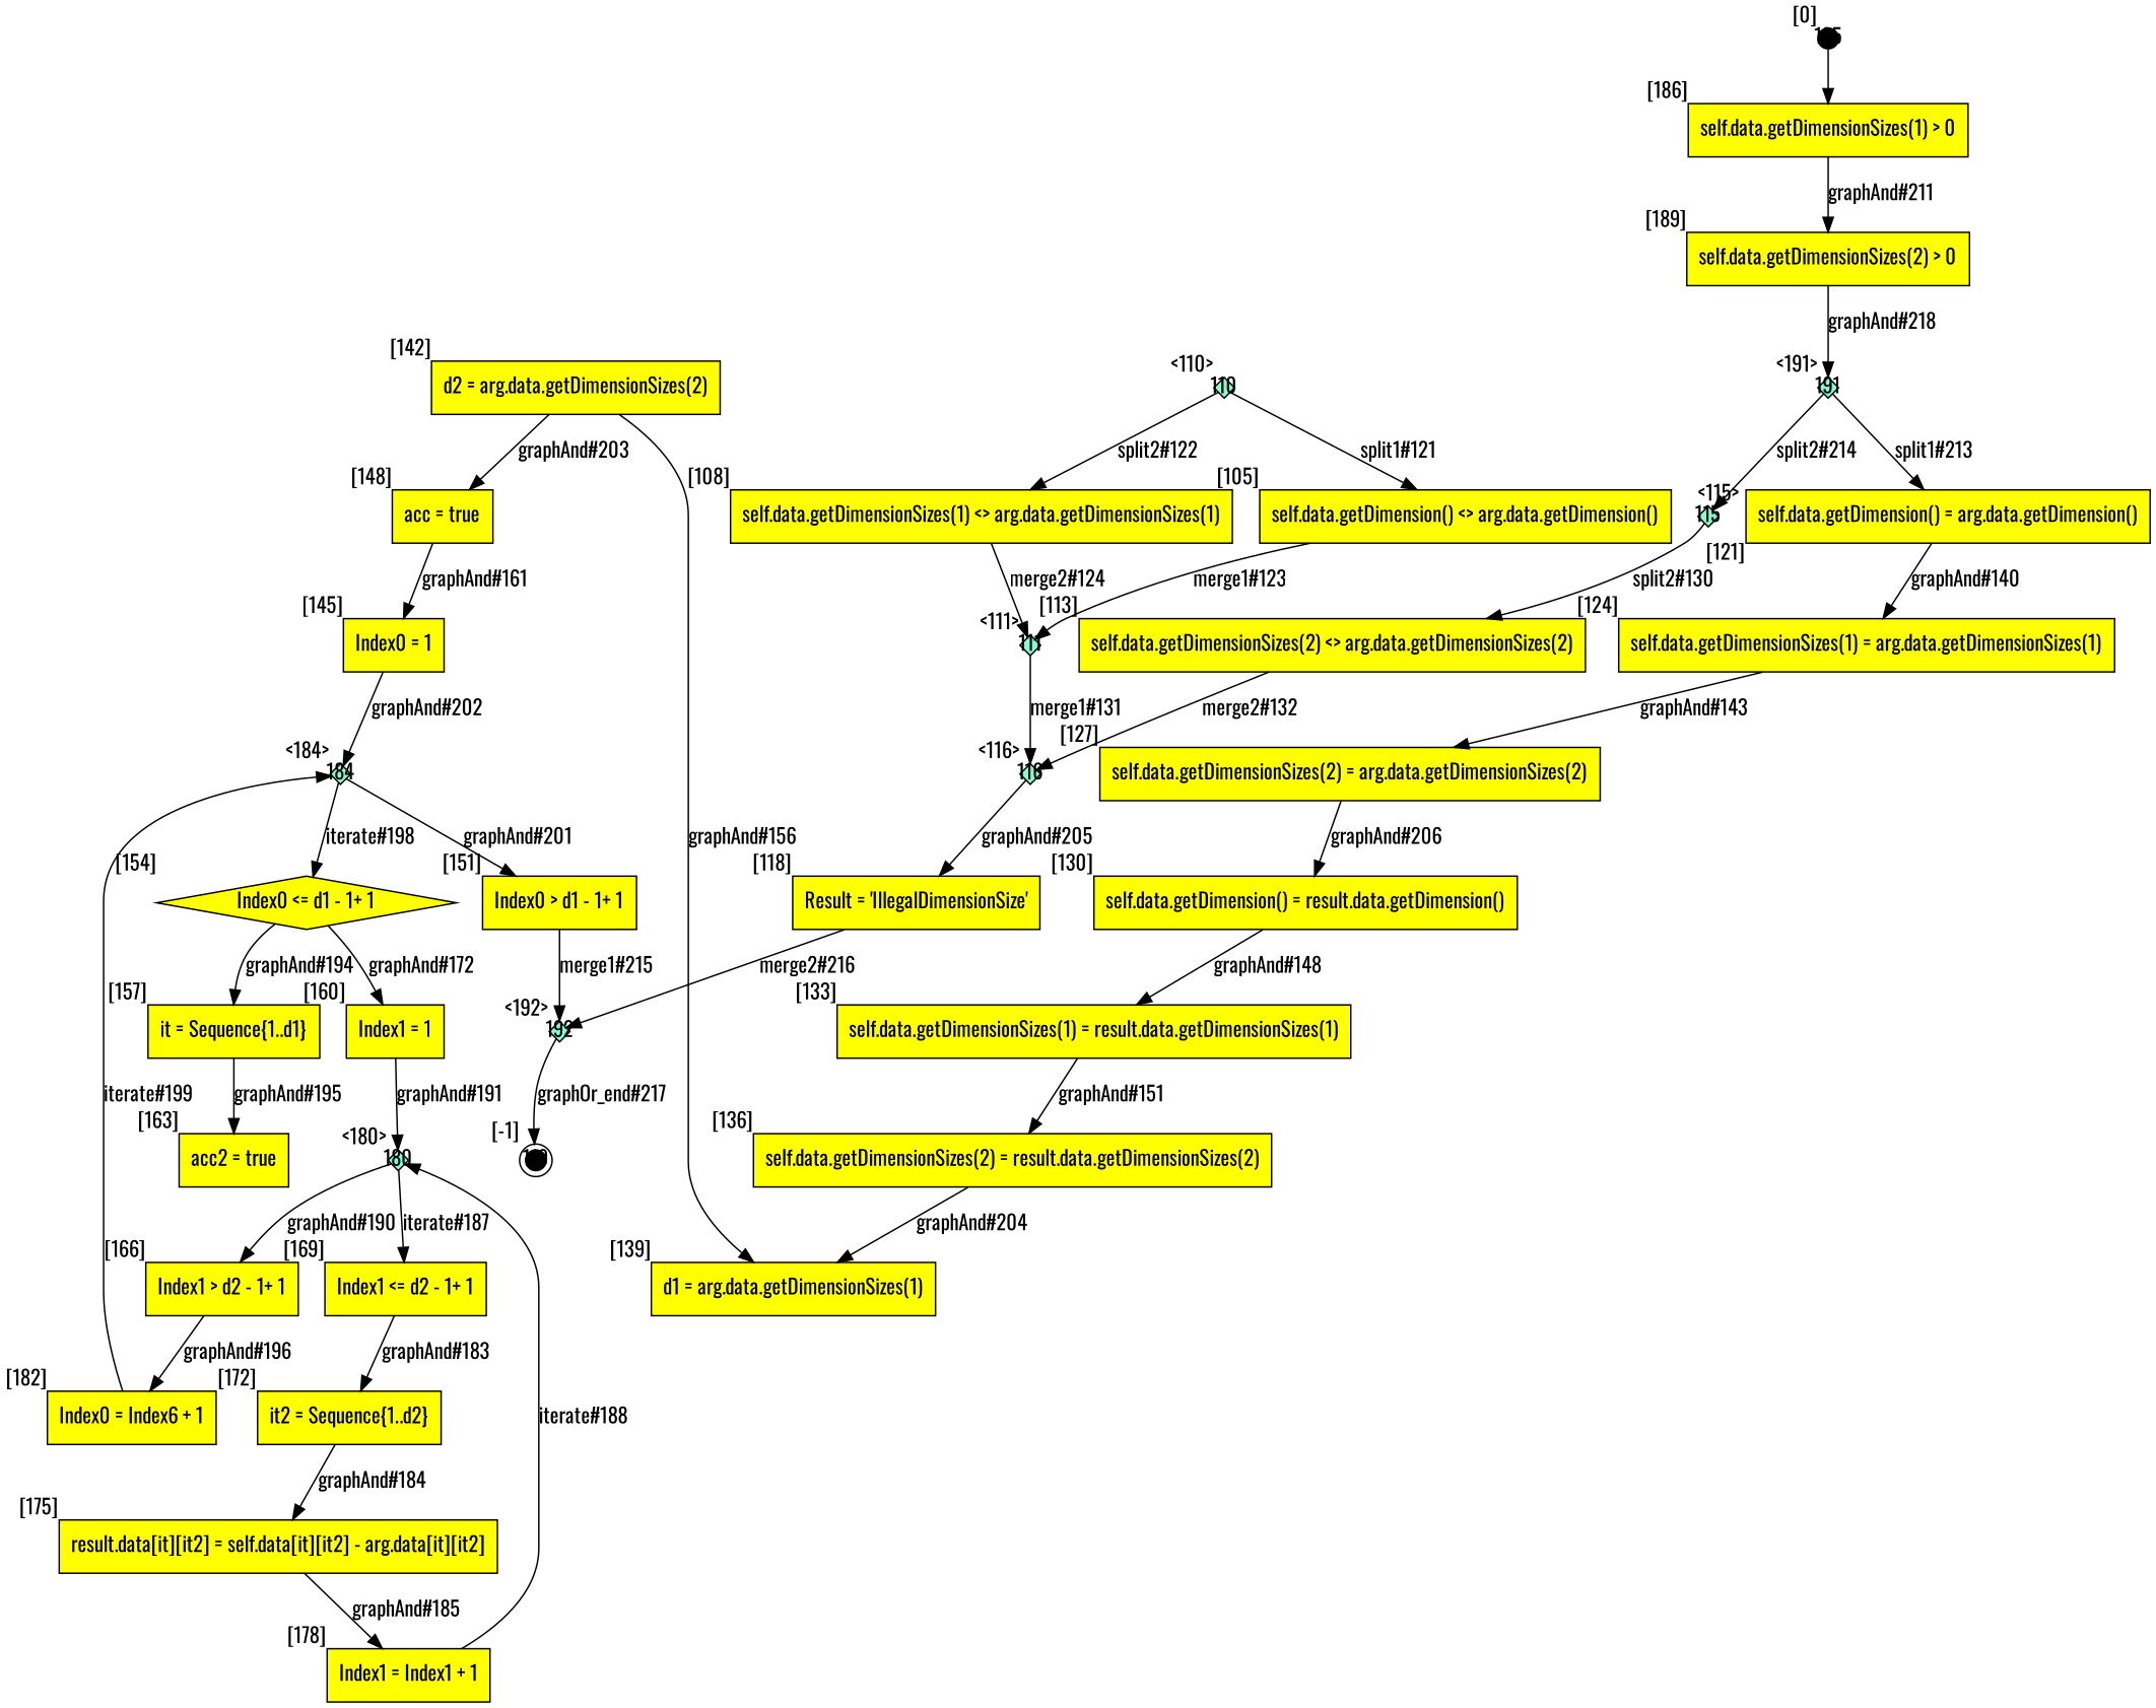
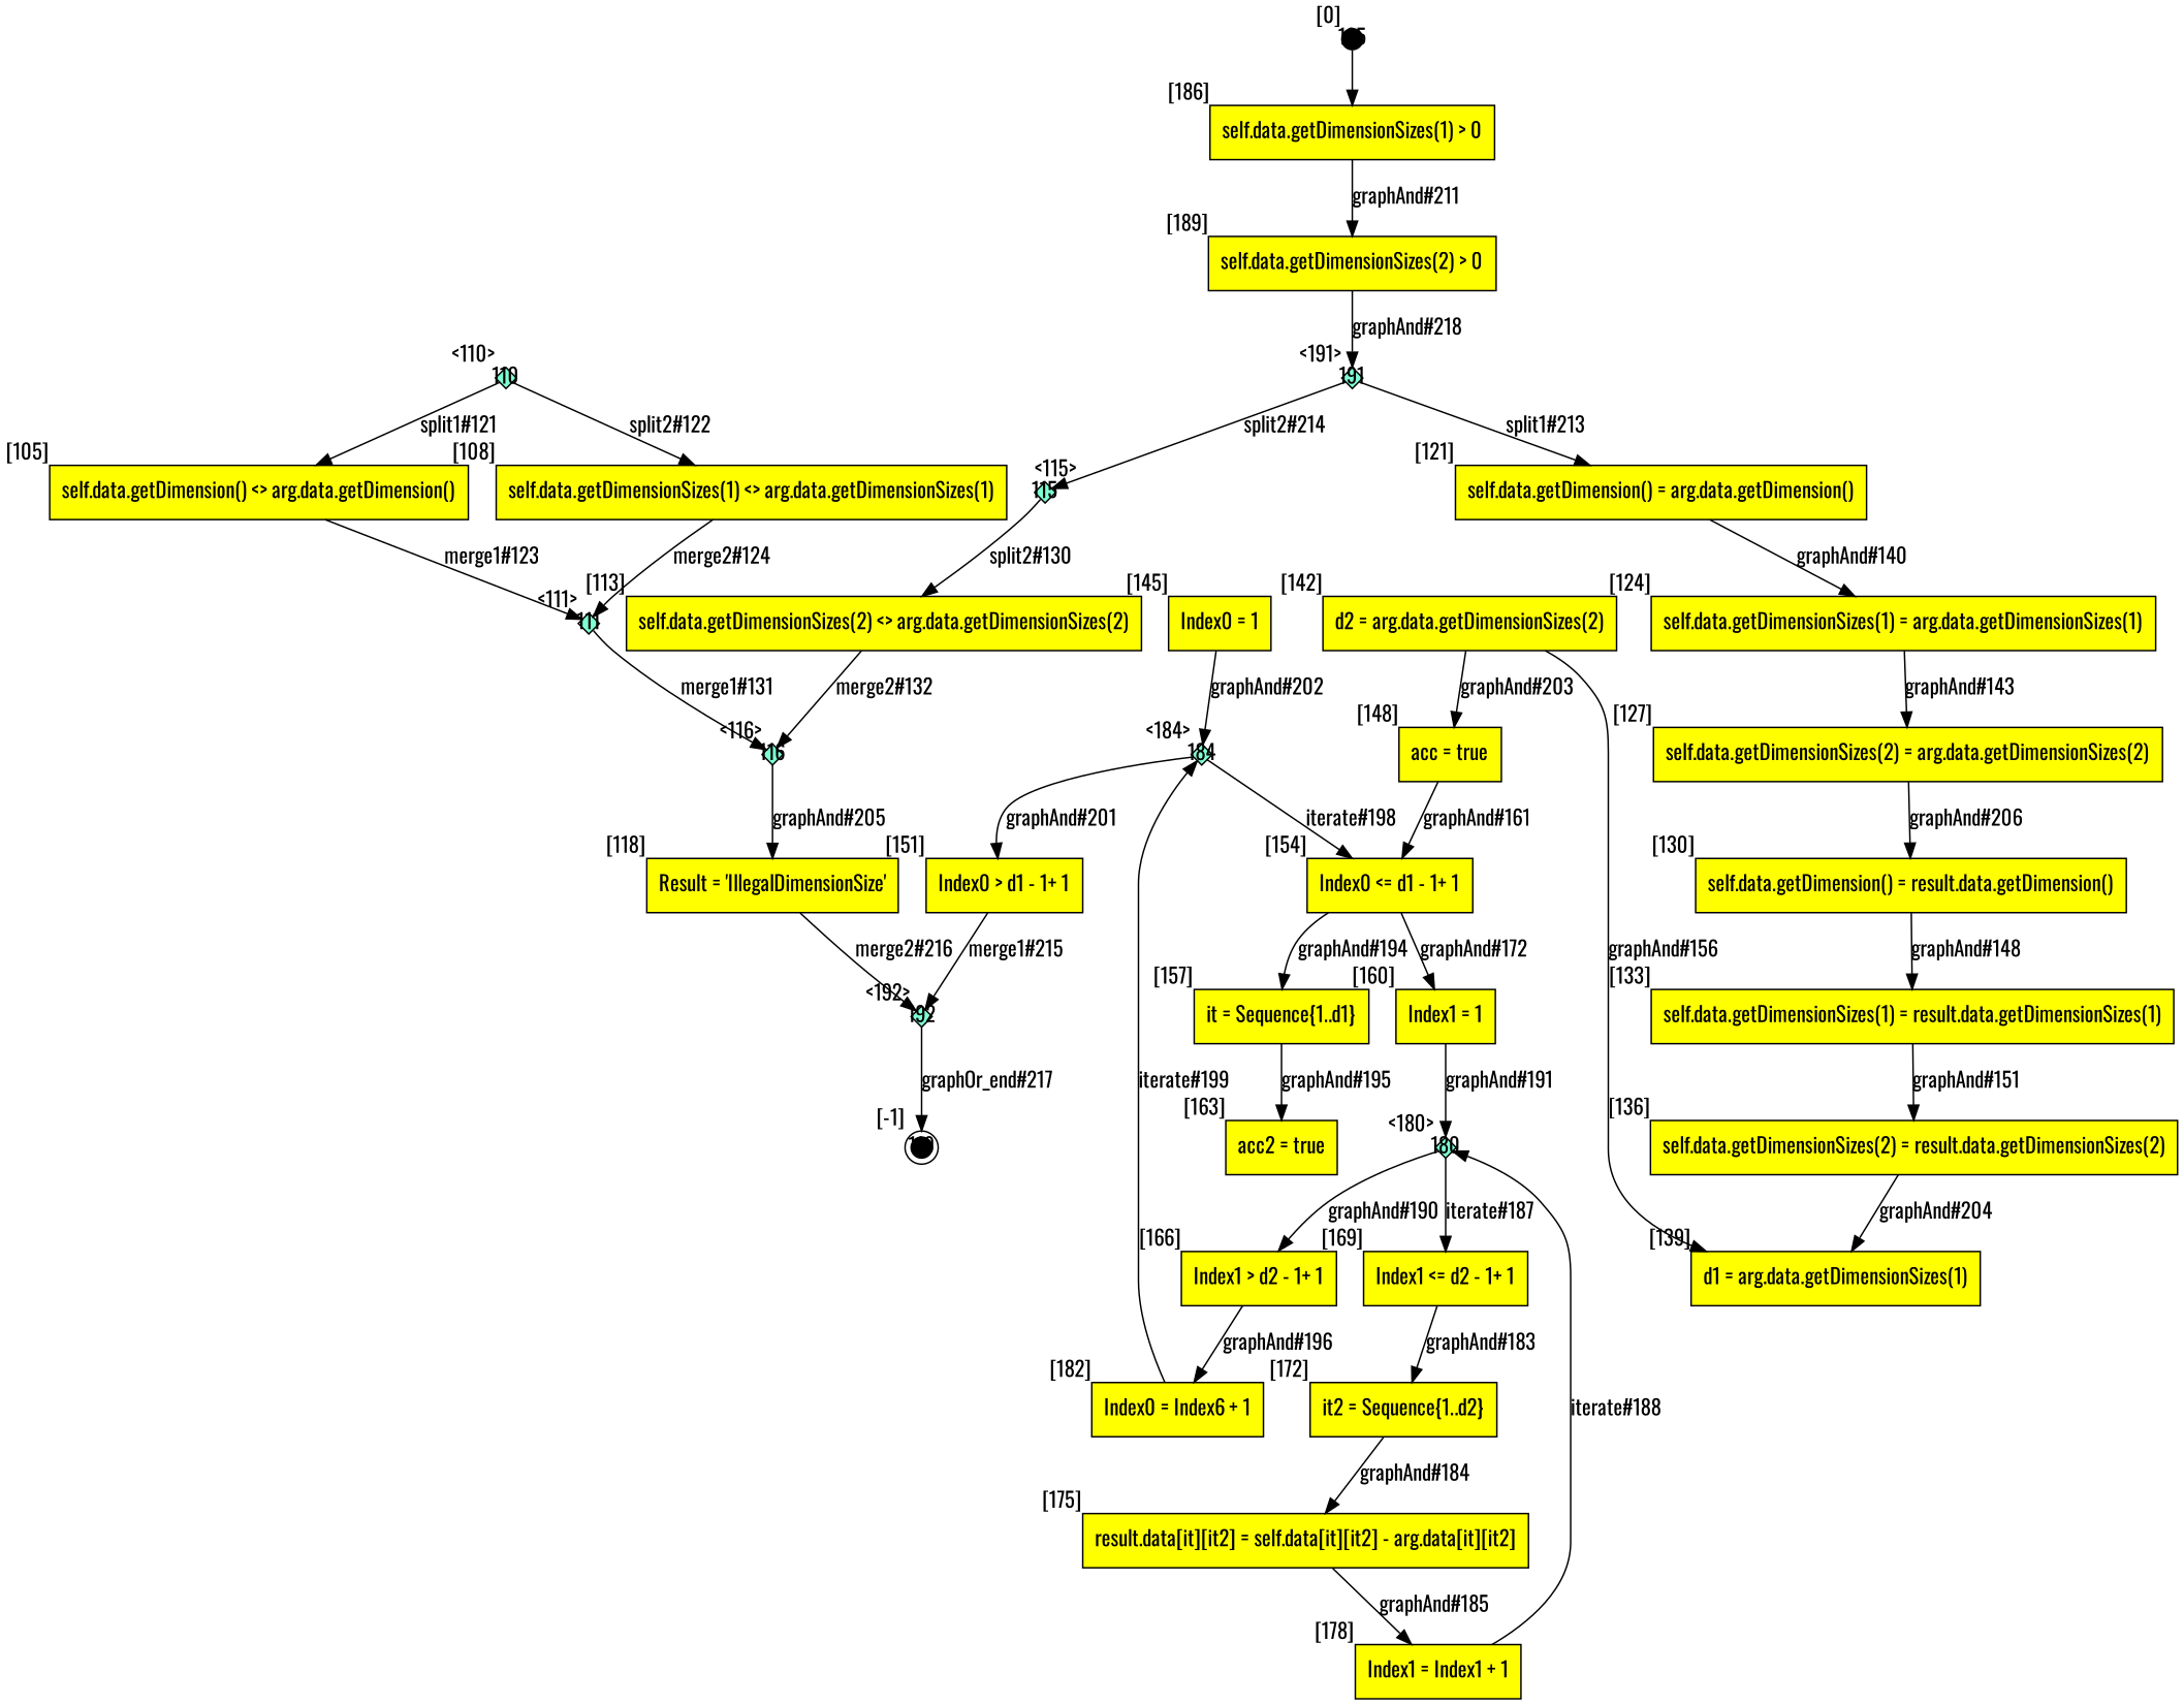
  digraph {
    fontname=Oswald
    node [fillcolor=yellow fontname=Oswald shape=box style=filled]
    edge [fontname=Oswald]
    192 [fillcolor=aquamarine fixedsize=true height=.2 shape=diamond width=.2 xlabel="<192>"]
    119 [fillcolor=black fixedsize=true height=.2 shape=doublecircle width=.2 xlabel="[-1]"]
    n3 [label="self.data.getDimension() = result.data.getDimension()" xlabel="[130]"]
    n4 [label="self.data.getDimensionSizes(1) = result.data.getDimensionSizes(1)" xlabel="[133]"]
    n5 [label="self.data.getDimensionSizes(2) = result.data.getDimensionSizes(2)" xlabel="[136]"]
    n6 [label="d1 = arg.data.getDimensionSizes(1)" xlabel="[139]"]
    n7 [label="d2 = arg.data.getDimensionSizes(2)" xlabel="[142]"]
    n8 [label="acc = true" xlabel="[148]"]
    n9 [label="Index0 = 1" xlabel="[145]"]
    184 [fillcolor=aquamarine fixedsize=true height=.2 shape=diamond width=.2 xlabel="<184>"]
    n11 [label="Index0 > d1 - 1+ 1" xlabel="[151]"]
-   n12 [label="Index0 <= d1 - 1+ 1" shape=diamond xlabel="[154]"]
+   n12 [label="Index0 <= d1 - 1+ 1" xlabel="[154]"]
    n13 [label="it = Sequence{1..d1}" xlabel="[157]"]
    n14 [label="Index1 = 1" xlabel="[160]"]
    n15 [label="acc2 = true" xlabel="[163]"]
    180 [fillcolor=aquamarine fixedsize=true height=.2 shape=diamond width=.2 xlabel="<180>"]
    n17 [label="Index1 > d2 - 1+ 1" xlabel="[166]"]
    n18 [label="Index1 <= d2 - 1+ 1" xlabel="[169]"]
    n19 [label="Index0 = Index6 + 1" xlabel="[182]"]
    n20 [label="it2 = Sequence{1..d2}" xlabel="[172]"]
    n21 [label="result.data[it][it2] = self.data[it][it2] - arg.data[it][it2]" xlabel="[175]"]
    n22 [label="self.data.getDimension() <> arg.data.getDimension()" xlabel="[105]"]
    111 [fillcolor=aquamarine fixedsize=true height=.2 shape=diamond width=.2 xlabel="<111>"]
    116 [fillcolor=aquamarine fixedsize=true height=.2 shape=diamond width=.2 xlabel="<116>"]
    n25 [label="Index1 = Index1 + 1" xlabel="[178]"]
    n26 [label="self.data.getDimensionSizes(1) <> arg.data.getDimensionSizes(1)" xlabel="[108]"]
    110 [fillcolor=aquamarine fixedsize=true height=.2 shape=diamond width=.2 xlabel="<110>"]
    n28 [label="Result = 'IllegalDimensionSize'" xlabel="[118]"]
    n29 [label="self.data.getDimensionSizes(2) <> arg.data.getDimensionSizes(2)" xlabel="[113]"]
    115 [fillcolor=aquamarine fixedsize=true height=.2 shape=diamond width=.2 xlabel="<115>"]
    185 [fillcolor=black fixedsize=true height=.2 shape=circle width=.2 xlabel="[0]"]
    n32 [label="self.data.getDimensionSizes(1) > 0" xlabel="[186]"]
    n33 [label="self.data.getDimensionSizes(2) > 0" xlabel="[189]"]
    n34 [label="self.data.getDimension() = arg.data.getDimension()" xlabel="[121]"]
    n35 [label="self.data.getDimensionSizes(1) = arg.data.getDimensionSizes(1)" xlabel="[124]"]
    n36 [label="self.data.getDimensionSizes(2) = arg.data.getDimensionSizes(2)" xlabel="[127]"]
    191 [fillcolor=aquamarine fixedsize=true height=.2 shape=diamond width=.2 xlabel="<191>"]
    192 -> 119 [label="graphOr_end#217"]
    n3 -> n4 [label="graphAnd#148"]
    n4 -> n5 [label="graphAnd#151"]
    n5 -> n6 [label="graphAnd#204"]
    n7 -> n6 [label="graphAnd#156"]
    n7 -> n8 [label="graphAnd#203"]
-   n8 -> n9 [label="graphAnd#161"]
+   n8 -> n12 [label="graphAnd#161"]
    n9 -> 184 [label="graphAnd#202"]
    184 -> n11 [label="graphAnd#201"]
    184 -> n12 [label="iterate#198"]
    n11 -> 192 [label="merge1#215"]
    n12 -> n13 [label="graphAnd#194"]
    n12 -> n14 [label="graphAnd#172"]
    n13 -> n15 [label="graphAnd#195"]
    n14 -> 180 [label="graphAnd#191"]
    180 -> n17 [label="graphAnd#190"]
    180 -> n18 [label="iterate#187"]
    n17 -> n19 [label="graphAnd#196"]
    n18 -> n20 [label="graphAnd#183"]
    n19 -> 184 [label="iterate#199"]
    n20 -> n21 [label="graphAnd#184"]
    n21 -> n25 [label="graphAnd#185"]
    n22 -> 111 [label="merge1#123"]
    111 -> 116 [label="merge1#131"]
    116 -> n28 [label="graphAnd#205"]
    n25 -> 180 [label="iterate#188"]
    n26 -> 111 [label="merge2#124"]
    110 -> n22 [label="split1#121"]
    110 -> n26 [label="split2#122"]
    n28 -> 192 [label="merge2#216"]
    n29 -> 116 [label="merge2#132"]
    115 -> n29 [label="split2#130"]
    185 -> n32
    n32 -> n33 [label="graphAnd#211"]
    n33 -> 191 [label="graphAnd#218"]
    n34 -> n35 [label="graphAnd#140"]
    n35 -> n36 [label="graphAnd#143"]
    n36 -> n3 [label="graphAnd#206"]
    191 -> 115 [label="split2#214"]
    191 -> n34 [label="split1#213"]
  }
